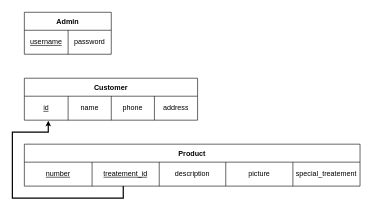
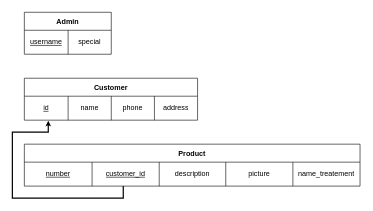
  <mxCell id="0" />
  <mxCell id="1" parent="0" />
  <mxCell id="2" value="Admin" style="shape=table;startSize=30;container=1;collapsible=0;childLayout=tableLayout;fontStyle=1;align=center;" vertex="1" parent="1"><mxGeometry x="40" y="20" width="145" height="70" as="geometry" /></mxCell>
  <mxCell id="3" value="" style="shape=tableRow;horizontal=0;startSize=0;swimlaneHead=0;swimlaneBody=0;top=0;left=0;bottom=0;right=0;collapsible=0;dropTarget=0;fillColor=none;points=[[0,0.5],[1,0.5]];portConstraint=eastwest;" vertex="1" parent="2"><mxGeometry y="30" width="145" height="40" as="geometry" /></mxCell>
  <mxCell id="4" value="username" style="shape=partialRectangle;html=1;whiteSpace=wrap;connectable=0;fillColor=none;top=0;left=0;bottom=0;right=0;overflow=hidden;fontStyle=4" vertex="1" parent="3"><mxGeometry width="73" height="40" as="geometry"><mxRectangle width="73" height="40" as="alternateBounds" /></mxGeometry></mxCell>
- <mxCell id="5" value="password" style="shape=partialRectangle;html=1;whiteSpace=wrap;connectable=0;fillColor=none;top=0;left=0;bottom=0;right=0;overflow=hidden;" vertex="1" parent="3"><mxGeometry x="73" width="72" height="40" as="geometry"><mxRectangle width="72" height="40" as="alternateBounds" /></mxGeometry></mxCell>
+ <mxCell id="5" value="special" style="shape=partialRectangle;html=1;whiteSpace=wrap;connectable=0;fillColor=none;top=0;left=0;bottom=0;right=0;overflow=hidden;" vertex="1" parent="3"><mxGeometry x="73" width="72" height="40" as="geometry"><mxRectangle width="72" height="40" as="alternateBounds" /></mxGeometry></mxCell>
  <mxCell id="6" value="Customer" style="shape=table;startSize=30;container=1;collapsible=0;childLayout=tableLayout;fontStyle=1;align=center;" vertex="1" parent="1"><mxGeometry x="40" y="130" width="289" height="70" as="geometry" /></mxCell>
  <mxCell id="7" value="" style="shape=tableRow;horizontal=0;startSize=0;swimlaneHead=0;swimlaneBody=0;top=0;left=0;bottom=0;right=0;collapsible=0;dropTarget=0;fillColor=none;points=[[0,0.5],[1,0.5]];portConstraint=eastwest;" vertex="1" parent="6"><mxGeometry y="30" width="289" height="40" as="geometry" /></mxCell>
  <mxCell id="8" value="id" style="shape=partialRectangle;html=1;whiteSpace=wrap;connectable=0;fillColor=none;top=0;left=0;bottom=0;right=0;overflow=hidden;fontStyle=4" vertex="1" parent="7"><mxGeometry width="73" height="40" as="geometry"><mxRectangle width="73" height="40" as="alternateBounds" /></mxGeometry></mxCell>
  <mxCell id="9" value="name" style="shape=partialRectangle;html=1;whiteSpace=wrap;connectable=0;fillColor=none;top=0;left=0;bottom=0;right=0;overflow=hidden;" vertex="1" parent="7"><mxGeometry x="73" width="72" height="40" as="geometry"><mxRectangle width="72" height="40" as="alternateBounds" /></mxGeometry></mxCell>
  <mxCell id="10" value="phone" style="shape=partialRectangle;html=1;whiteSpace=wrap;connectable=0;fillColor=none;top=0;left=0;bottom=0;right=0;overflow=hidden;" vertex="1" parent="7"><mxGeometry x="145" width="72" height="40" as="geometry"><mxRectangle width="72" height="40" as="alternateBounds" /></mxGeometry></mxCell>
  <mxCell id="11" value="address" style="shape=partialRectangle;html=1;whiteSpace=wrap;connectable=0;fillColor=none;top=0;left=0;bottom=0;right=0;overflow=hidden;" vertex="1" parent="7"><mxGeometry x="217" width="72" height="40" as="geometry"><mxRectangle width="72" height="40" as="alternateBounds" /></mxGeometry></mxCell>
  <mxCell id="12" value="Product" style="shape=table;startSize=30;container=1;collapsible=0;childLayout=tableLayout;fontStyle=1;align=center;" vertex="1" parent="1"><mxGeometry x="40" y="240" width="560" height="70" as="geometry" /></mxCell>
  <mxCell id="13" value="" style="shape=tableRow;horizontal=0;startSize=0;swimlaneHead=0;swimlaneBody=0;top=0;left=0;bottom=0;right=0;collapsible=0;dropTarget=0;fillColor=none;points=[[0,0.5],[1,0.5]];portConstraint=eastwest;" vertex="1" parent="12"><mxGeometry y="30" width="560" height="40" as="geometry" /></mxCell>
  <mxCell id="14" value="number" style="shape=partialRectangle;html=1;whiteSpace=wrap;connectable=0;fillColor=none;top=0;left=0;bottom=0;right=0;overflow=hidden;fontStyle=4" vertex="1" parent="13"><mxGeometry width="113" height="40" as="geometry"><mxRectangle width="113" height="40" as="alternateBounds" /></mxGeometry></mxCell>
- <mxCell id="15" value="treatement_id" style="shape=partialRectangle;html=1;whiteSpace=wrap;connectable=0;fillColor=none;top=0;left=0;bottom=0;right=0;overflow=hidden;fontStyle=4" vertex="1" parent="13"><mxGeometry x="113" width="112" height="40" as="geometry"><mxRectangle width="112" height="40" as="alternateBounds" /></mxGeometry></mxCell>
+ <mxCell id="15" value="customer_id" style="shape=partialRectangle;html=1;whiteSpace=wrap;connectable=0;fillColor=none;top=0;left=0;bottom=0;right=0;overflow=hidden;fontStyle=4" vertex="1" parent="13"><mxGeometry x="113" width="112" height="40" as="geometry"><mxRectangle width="112" height="40" as="alternateBounds" /></mxGeometry></mxCell>
  <mxCell id="16" value="description" style="shape=partialRectangle;html=1;whiteSpace=wrap;connectable=0;fillColor=none;top=0;left=0;bottom=0;right=0;overflow=hidden;" vertex="1" parent="13"><mxGeometry x="225" width="111" height="40" as="geometry"><mxRectangle width="111" height="40" as="alternateBounds" /></mxGeometry></mxCell>
  <mxCell id="17" value="picture" style="shape=partialRectangle;html=1;whiteSpace=wrap;connectable=0;fillColor=none;top=0;left=0;bottom=0;right=0;overflow=hidden;" vertex="1" parent="13"><mxGeometry x="336" width="112" height="40" as="geometry"><mxRectangle width="112" height="40" as="alternateBounds" /></mxGeometry></mxCell>
- <mxCell id="18" value="special_treatement" style="shape=partialRectangle;html=1;whiteSpace=wrap;connectable=0;fillColor=none;top=0;left=0;bottom=0;right=0;overflow=hidden;" vertex="1" parent="13"><mxGeometry x="448" width="112" height="40" as="geometry"><mxRectangle width="112" height="40" as="alternateBounds" /></mxGeometry></mxCell>
+ <mxCell id="18" value="name_treatement" style="shape=partialRectangle;html=1;whiteSpace=wrap;connectable=0;fillColor=none;top=0;left=0;bottom=0;right=0;overflow=hidden;" vertex="1" parent="13"><mxGeometry x="448" width="112" height="40" as="geometry"><mxRectangle width="112" height="40" as="alternateBounds" /></mxGeometry></mxCell>
  <mxCell id="19" value="" style="edgeStyle=segmentEdgeStyle;endArrow=classic;html=1;rounded=0;entryX=0.138;entryY=1.025;entryDx=0;entryDy=0;entryPerimeter=0;strokeWidth=2;endSize=3;startSize=3;" edge="1" parent="1" source="13" target="7"><mxGeometry width="50" height="50" relative="1" as="geometry"><mxPoint x="205" y="320" as="sourcePoint" /><mxPoint x="80" y="240" as="targetPoint" /><Array as="points"><mxPoint x="205" y="330" /><mxPoint x="20" y="330" /><mxPoint x="20" y="220" /><mxPoint x="80" y="220" /></Array></mxGeometry></mxCell>
